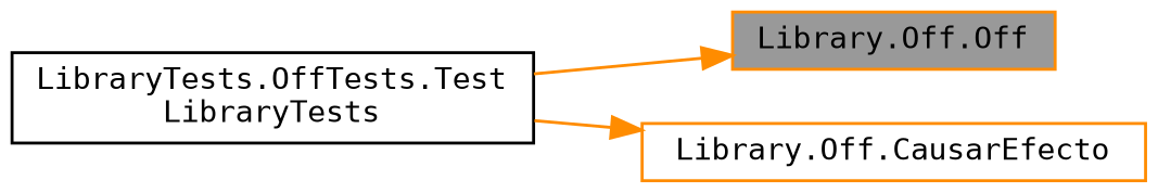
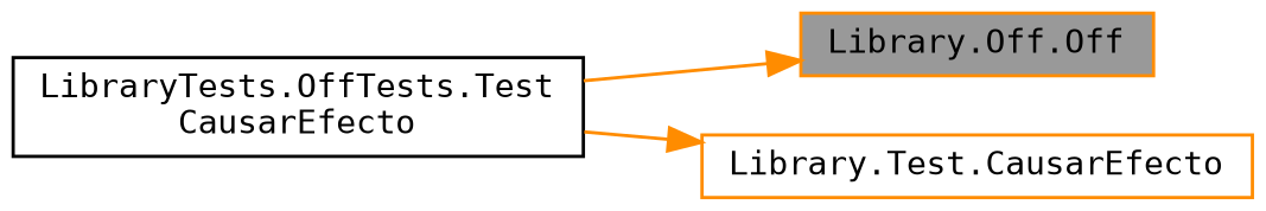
  digraph {
    fontname="DejaVu Sans Mono"
    rankdir=RL
    node [color=darkorange fillcolor=white fontname="DejaVu Sans Mono" fontsize=10 shape=box style=filled]
    edge [color=darkorange dir=back fontname="DejaVu Sans Mono" fontsize=10 labelfontname=Helvetica labelfontsize=10 style=solid]
    n1 [fillcolor=grey60 fontcolor=black height=0.2 label="Library.Off.Off" width=0.4]
-   n2 [color=black height=0.2 label="LibraryTests.OffTests.Test\lLibraryTests" width=0.4]
-   n3 [height=0.2 label="Library.Off.CausarEfecto" width=0.4]
+   n2 [color=black height=0.2 label="LibraryTests.OffTests.Test\lCausarEfecto" width=0.4]
+   n3 [height=0.2 label="Library.Test.CausarEfecto" width=0.4]
    n1 -> n2
    n3 -> n2
  }
